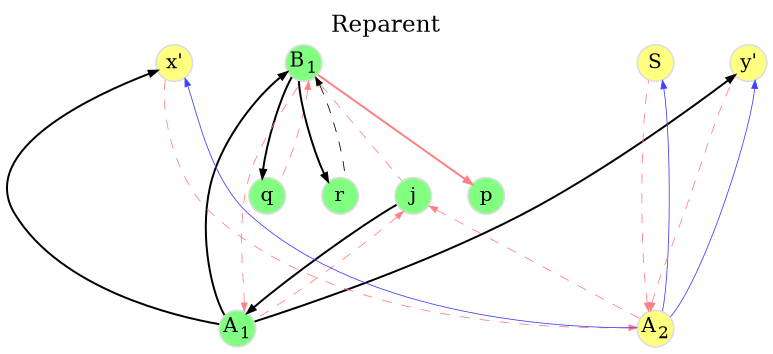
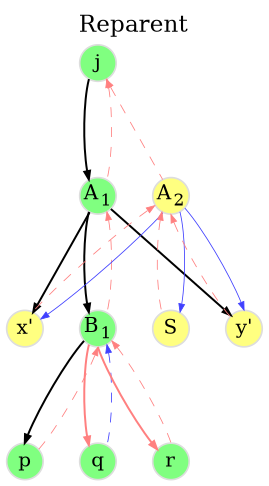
  digraph {
    bgcolor=white
    color=white
    label=Reparent
    labelloc=t
    nodesep=0.3
    rankdir=TB
    ranksep=0.8
    node [color="#DDDDDD" fillcolor="#80ff80" fixedsize=true fontsize=12 penwidth=1.0 style=filled]
    edge [arrowsize=0.5 color="#000000" penwidth=0.5]
    n1 [fillcolor="#ffff80" height=0.3 label=<x'> width=0.3]
    n2 [height=0.3 label=<B<SUB>1</SUB>> width=0.3]
    n3 [fillcolor="#ffff80" height=0.3 label=<S> width=0.3]
    n4 [fillcolor="#ffff80" height=0.3 label=<y'> width=0.3]
    n5 [height=0.3 label=<j> width=0.3]
    n6 [height=0.3 label=<A<SUB>1</SUB>> width=0.3]
    n7 [fillcolor="#ffff80" height=0.3 label=<A<SUB>2</SUB>> width=0.3]
    n8 [height=0.3 label=<p> width=0.3]
    n9 [height=0.3 label=<q> width=0.3]
    n10 [height=0.3 label=<r> width=0.3]
    subgraph sub_1 {
      rank=same
      n1
      n2
      n3
      n4
    }
    n1 -> n2 [style=invis]
    n2 -> n3 [style=invis]
-   n2 -> n8 [color="#ff8080" penwidth=1.2]
-   n2 -> n5 [color="#ff8080" dir=back style=dashed]
-   n2 -> n9 [penwidth=1.2]
-   n2 -> n9 [color="#ff8080" dir=back style=dashed]
-   n2 -> n10 [penwidth=1.2]
-   n2 -> n10 [dir=back style=dashed]
+   n2 -> n8 [penwidth=1.2]
+   n2 -> n8 [color="#ff8080" dir=back style=dashed]
+   n2 -> n9 [color="#ff8080" penwidth=1.2]
+   n2 -> n9 [color="#4040ff" dir=back style=dashed]
+   n2 -> n10 [color="#ff8080" penwidth=1.2]
+   n2 -> n10 [color="#ff8080" dir=back style=dashed]
    n3 -> n4 [style=invis]
    n5 -> n6 [penwidth=1.2]
    n5 -> n6 [color="#ff8080" dir=back style=dashed]
    n5 -> n7 [color="#ff8080" dir=back style=dashed]
    n6 -> n1 [penwidth=1.2]
    n6 -> n2 [penwidth=1.2]
    n6 -> n2 [color="#ff8080" dir=back style=dashed]
    n6 -> n4 [penwidth=1.2]
    n7 -> n1 [color="#ff8080" dir=back style=dashed]
    n7 -> n1 [color="#4040ff"]
    n7 -> n3 [color="#ff8080" dir=back style=dashed]
    n7 -> n3 [color="#4040ff"]
    n7 -> n4 [color="#ff8080" dir=back style=dashed]
    n7 -> n4 [color="#4040ff"]
  }
